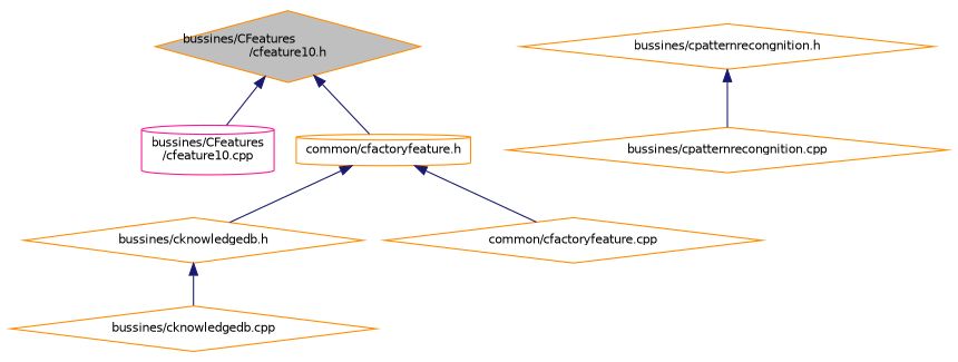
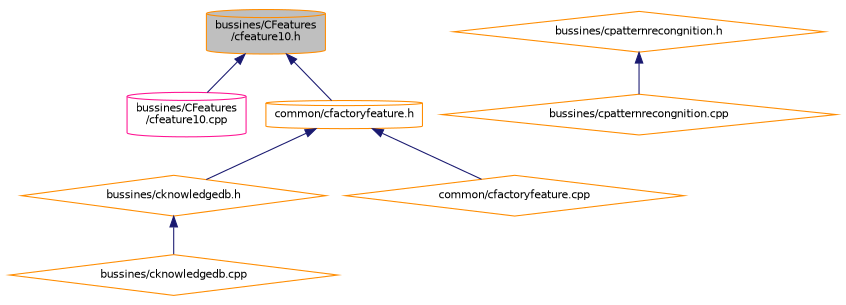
  digraph {
    node [color=darkorange fillcolor=white fontname=Helvetica fontsize=10 shape=diamond style=filled]
    edge [color=midnightblue dir=back fontname=Helvetica fontsize=10 labelfontname=Helvetica labelfontsize=10 style=solid]
-   n1 [fillcolor=grey75 fontcolor=black height=0.2 label="bussines/CFeatures\l/cfeature10.h" width=0.4]
+   n1 [fillcolor=grey75 fontcolor=black height=0.2 label="bussines/CFeatures\l/cfeature10.h" shape=cylinder width=0.4]
    n2 [color=deeppink height=0.2 label="bussines/CFeatures\l/cfeature10.cpp" shape=cylinder width=0.4]
    n3 [height=0.2 label="common/cfactoryfeature.h" shape=cylinder width=0.4]
    n4 [height=0.2 label="bussines/cknowledgedb.h" width=0.4]
    n5 [height=0.2 label="common/cfactoryfeature.cpp" width=0.4]
    n6 [height=0.2 label="bussines/cknowledgedb.cpp" width=0.4]
    n7 [height=0.2 label="bussines/cpatternrecongnition.h" width=0.4]
    n8 [height=0.2 label="bussines/cpatternrecongnition.cpp" width=0.4]
    n1 -> n2
    n1 -> n3
    n3 -> n4
    n3 -> n5
    n4 -> n6
    n7 -> n8
  }
